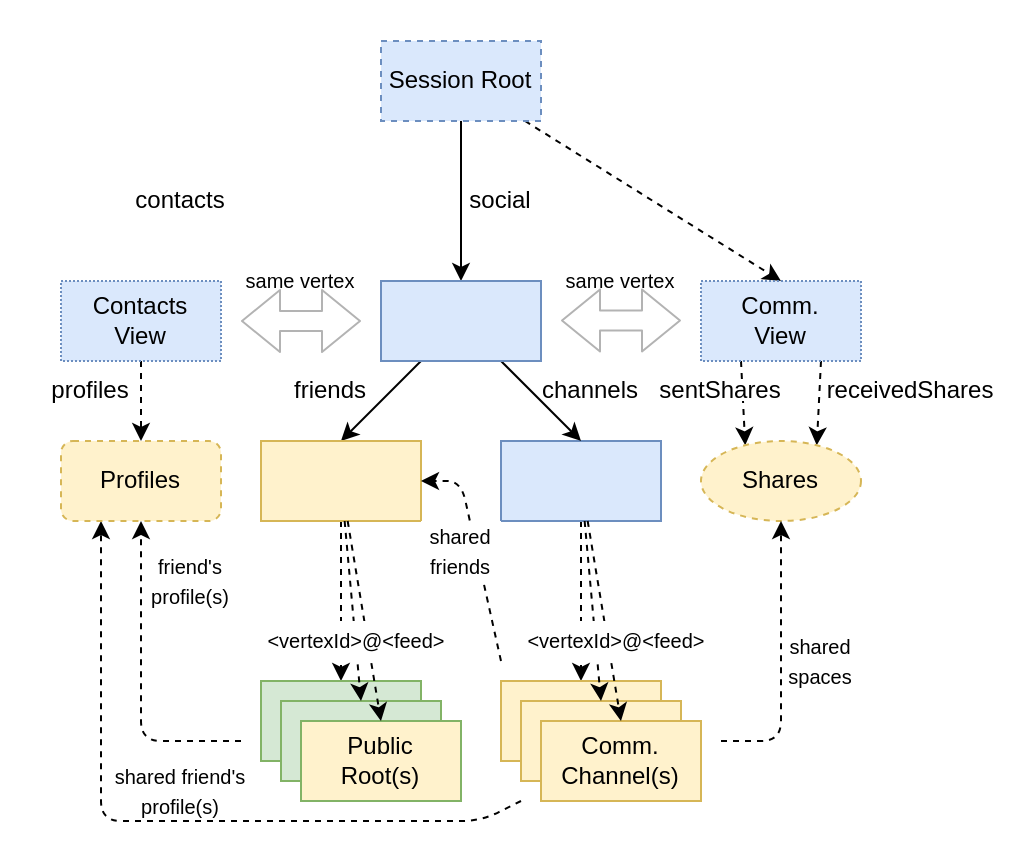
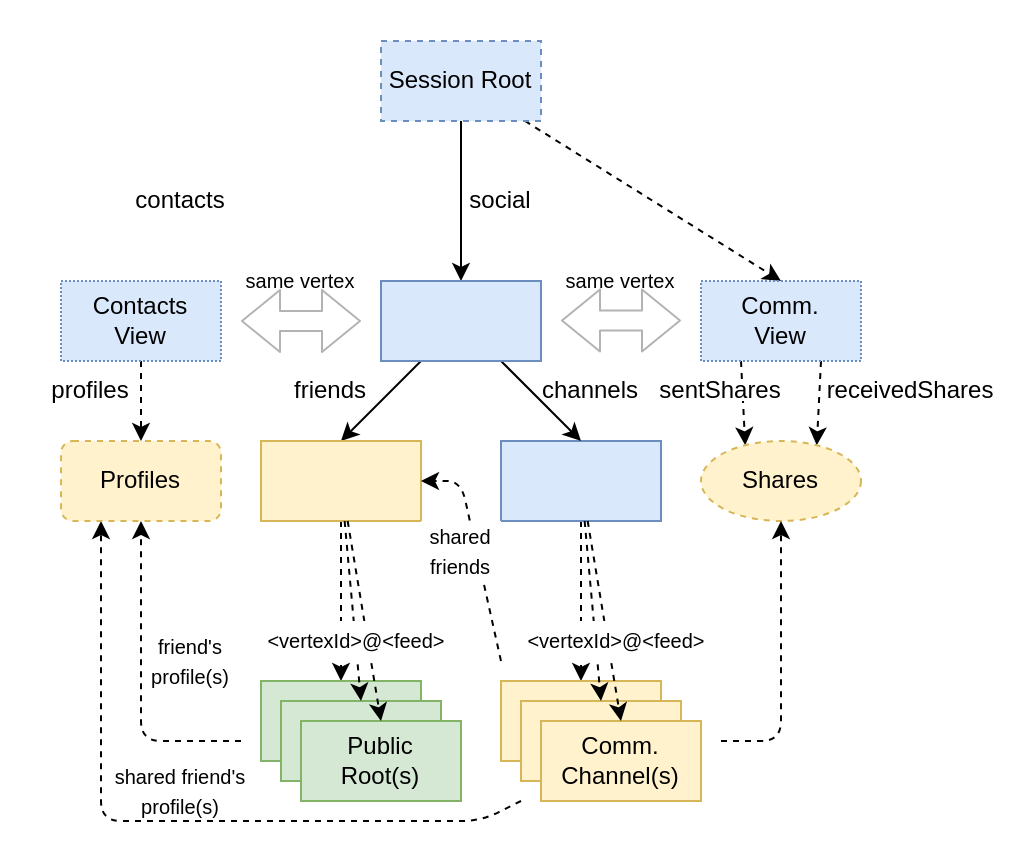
  <mxCell id="0" />
  <mxCell id="1" parent="0" />
  <mxCell id="2" value="" style="endArrow=classic;html=1;dashed=1;strokeColor=#000000;fillColor=none;entryX=0.25;entryY=1;entryDx=0;entryDy=0;" parent="1" target="32" edge="1"><mxGeometry width="50" height="50" relative="1" as="geometry"><mxPoint x="260" y="400" as="sourcePoint" /><mxPoint x="270" y="210" as="targetPoint" /><Array as="points"><mxPoint x="240" y="410" /><mxPoint x="50" y="410" /></Array></mxGeometry></mxCell>
  <mxCell id="3" style="edgeStyle=orthogonalEdgeStyle;rounded=0;orthogonalLoop=1;jettySize=auto;html=1;entryX=0.5;entryY=0;entryDx=0;entryDy=0;" parent="1" source="5" target="19" edge="1"><mxGeometry relative="1" as="geometry" /></mxCell>
  <mxCell id="4" style="edgeStyle=none;rounded=0;orthogonalLoop=1;jettySize=auto;html=1;entryX=0.5;entryY=0;entryDx=0;entryDy=0;dashed=1;" parent="1" source="5" target="25" edge="1"><mxGeometry relative="1" as="geometry" /></mxCell>
  <mxCell id="5" value="Session Root" style="rounded=0;whiteSpace=wrap;html=1;fillColor=#dae8fc;strokeColor=#6c8ebf;dashed=1;" parent="1" vertex="1"><mxGeometry x="190" y="20" width="80" height="40" as="geometry" /></mxCell>
  <mxCell id="6" style="rounded=0;orthogonalLoop=1;jettySize=auto;html=1;entryX=0.5;entryY=0;entryDx=0;entryDy=0;dashed=1;" parent="1" source="7" target="9" edge="1"><mxGeometry relative="1" as="geometry" /></mxCell>
  <mxCell id="7" value="" style="rounded=0;whiteSpace=wrap;html=1;fillColor=#dae8fc;strokeColor=#6c8ebf;" parent="1" vertex="1"><mxGeometry x="250" y="220" width="80" height="40" as="geometry" /></mxCell>
  <mxCell id="8" value="social" style="text;html=1;strokeColor=none;fillColor=none;align=center;verticalAlign=middle;whiteSpace=wrap;rounded=0;" parent="1" vertex="1"><mxGeometry x="230" y="90" width="40" height="20" as="geometry" /></mxCell>
  <mxCell id="9" value="" style="rounded=0;whiteSpace=wrap;html=1;fillColor=#fff2cc;strokeColor=#d6b656;" parent="1" vertex="1"><mxGeometry x="250" y="340" width="80" height="40" as="geometry" /></mxCell>
  <mxCell id="10" value="" style="rounded=0;whiteSpace=wrap;html=1;fillColor=#fff2cc;strokeColor=#d6b656;" parent="1" vertex="1"><mxGeometry x="260" y="350" width="80" height="40" as="geometry" /></mxCell>
  <mxCell id="11" value="Comm. Channel(s)" style="rounded=0;whiteSpace=wrap;html=1;fillColor=#fff2cc;strokeColor=#d6b656;" parent="1" vertex="1"><mxGeometry x="270" y="360" width="80" height="40" as="geometry" /></mxCell>
  <mxCell id="12" style="edgeStyle=none;rounded=0;orthogonalLoop=1;jettySize=auto;html=1;entryX=0.5;entryY=0;entryDx=0;entryDy=0;dashed=1;" parent="1" source="7" target="11" edge="1"><mxGeometry relative="1" as="geometry" /></mxCell>
  <mxCell id="13" style="edgeStyle=none;rounded=0;orthogonalLoop=1;jettySize=auto;html=1;entryX=0.5;entryY=0;entryDx=0;entryDy=0;dashed=1;" parent="1" source="7" target="10" edge="1"><mxGeometry relative="1" as="geometry" /></mxCell>
  <mxCell id="14" value="&lt;span style=&quot;font-size: 10px&quot;&gt;&amp;lt;vertexId&amp;gt;@&amp;lt;feed&amp;gt;&lt;/span&gt;" style="text;html=1;strokeColor=none;align=center;verticalAlign=middle;whiteSpace=wrap;rounded=0;fillColor=#ffffff;" parent="1" vertex="1"><mxGeometry x="250" y="310" width="116" height="20" as="geometry" /></mxCell>
  <mxCell id="15" style="edgeStyle=none;rounded=0;orthogonalLoop=1;jettySize=auto;html=1;entryX=0.5;entryY=0;entryDx=0;entryDy=0;dashed=1;strokeColor=#000000;fillColor=none;" parent="1" source="16" target="32" edge="1"><mxGeometry relative="1" as="geometry" /></mxCell>
  <mxCell id="16" value="Contacts&lt;br&gt;View" style="rounded=0;whiteSpace=wrap;html=1;fillColor=#dae8fc;dashed=1;dashPattern=1 1;strokeColor=#6c8ebf;" parent="1" vertex="1"><mxGeometry x="30" y="140" width="80" height="40" as="geometry" /></mxCell>
  <mxCell id="17" style="edgeStyle=none;rounded=0;orthogonalLoop=1;jettySize=auto;html=1;entryX=0.5;entryY=0;entryDx=0;entryDy=0;" parent="1" source="19" target="7" edge="1"><mxGeometry relative="1" as="geometry" /></mxCell>
  <mxCell id="18" style="edgeStyle=none;rounded=0;orthogonalLoop=1;jettySize=auto;html=1;entryX=0.5;entryY=0;entryDx=0;entryDy=0;" parent="1" source="19" target="22" edge="1"><mxGeometry relative="1" as="geometry" /></mxCell>
  <mxCell id="19" value="" style="rounded=0;whiteSpace=wrap;html=1;fillColor=#dae8fc;strokeColor=#6c8ebf;" parent="1" vertex="1"><mxGeometry x="190" y="140" width="80" height="40" as="geometry" /></mxCell>
  <mxCell id="20" value="channels" style="text;html=1;strokeColor=none;fillColor=none;align=center;verticalAlign=middle;whiteSpace=wrap;rounded=0;" parent="1" vertex="1"><mxGeometry x="270" y="190" width="50" height="10" as="geometry" /></mxCell>
  <mxCell id="21" style="edgeStyle=none;rounded=0;orthogonalLoop=1;jettySize=auto;html=1;entryX=0.5;entryY=0;entryDx=0;entryDy=0;dashed=1;strokeColor=#000000;fillColor=none;" parent="1" source="22" target="36" edge="1"><mxGeometry relative="1" as="geometry" /></mxCell>
  <mxCell id="22" value="" style="rounded=0;whiteSpace=wrap;html=1;fillColor=#fff2cc;strokeColor=#d6b656;" parent="1" vertex="1"><mxGeometry x="130" y="220" width="80" height="40" as="geometry" /></mxCell>
  <mxCell id="23" style="edgeStyle=none;rounded=0;orthogonalLoop=1;jettySize=auto;html=1;entryX=0.25;entryY=0;entryDx=0;entryDy=0;dashed=1;strokeColor=#000000;fillColor=none;exitX=0.25;exitY=1;exitDx=0;exitDy=0;" parent="1" source="25" target="31" edge="1"><mxGeometry relative="1" as="geometry" /></mxCell>
  <mxCell id="24" style="edgeStyle=none;rounded=0;orthogonalLoop=1;jettySize=auto;html=1;entryX=0.75;entryY=0;entryDx=0;entryDy=0;dashed=1;fontSize=10;exitX=0.75;exitY=1;exitDx=0;exitDy=0;" edge="1" parent="1" source="25" target="31"><mxGeometry relative="1" as="geometry" /></mxCell>
  <mxCell id="25" value="Comm.&lt;br&gt;View" style="rounded=0;whiteSpace=wrap;html=1;fillColor=#dae8fc;dashed=1;dashPattern=1 1;strokeColor=#6c8ebf;" parent="1" vertex="1"><mxGeometry x="350" y="140" width="80" height="40" as="geometry" /></mxCell>
  <mxCell id="26" value="" style="shape=flexArrow;endArrow=classic;startArrow=classic;html=1;strokeColor=#B3B3B3;" parent="1" edge="1"><mxGeometry width="50" height="50" relative="1" as="geometry"><mxPoint x="120" y="160" as="sourcePoint" /><mxPoint x="180" y="160" as="targetPoint" /></mxGeometry></mxCell>
  <mxCell id="27" value="" style="shape=flexArrow;endArrow=classic;startArrow=classic;html=1;strokeColor=#B3B3B3;" parent="1" edge="1"><mxGeometry width="50" height="50" relative="1" as="geometry"><mxPoint x="280" y="159.71" as="sourcePoint" /><mxPoint x="340" y="159.71" as="targetPoint" /></mxGeometry></mxCell>
  <mxCell id="28" value="contacts" style="text;html=1;strokeColor=none;fillColor=none;align=center;verticalAlign=middle;whiteSpace=wrap;rounded=0;dashed=1;dashPattern=1 1;" parent="1" vertex="1"><mxGeometry x="70" y="90" width="40" height="20" as="geometry" /></mxCell>
  <mxCell id="29" value="&lt;font style=&quot;font-size: 10px&quot;&gt;same vertex&lt;/font&gt;" style="text;html=1;strokeColor=none;fillColor=none;align=center;verticalAlign=middle;whiteSpace=wrap;rounded=0;dashed=1;dashPattern=1 1;" parent="1" vertex="1"><mxGeometry x="110" y="130" width="80" height="20" as="geometry" /></mxCell>
  <mxCell id="30" value="&lt;font style=&quot;font-size: 10px&quot;&gt;same vertex&lt;/font&gt;" style="text;html=1;strokeColor=none;fillColor=none;align=center;verticalAlign=middle;whiteSpace=wrap;rounded=0;dashed=1;dashPattern=1 1;" parent="1" vertex="1"><mxGeometry x="270" y="130" width="80" height="20" as="geometry" /></mxCell>
  <mxCell id="31" value="Shares" style="ellipse;whiteSpace=wrap;html=1;fillColor=#fff2cc;dashed=1;strokeColor=#d6b656;" parent="1" vertex="1"><mxGeometry x="350" y="220" width="80" height="40" as="geometry" /></mxCell>
  <mxCell id="32" value="Profiles" style="rounded=1;whiteSpace=wrap;html=1;fillColor=#fff2cc;dashed=1;strokeColor=#d6b656;" parent="1" vertex="1"><mxGeometry x="30" y="220" width="80" height="40" as="geometry" /></mxCell>
  <mxCell id="33" value="friends" style="text;html=1;strokeColor=none;fillColor=none;align=center;verticalAlign=middle;whiteSpace=wrap;rounded=0;dashed=1;" parent="1" vertex="1"><mxGeometry x="140" y="190" width="50" height="10" as="geometry" /></mxCell>
  <mxCell id="34" value="" style="endArrow=classic;html=1;dashed=1;strokeColor=#000000;fillColor=none;entryX=0.5;entryY=1;entryDx=0;entryDy=0;" parent="1" target="32" edge="1"><mxGeometry width="50" height="50" relative="1" as="geometry"><mxPoint x="120" y="370" as="sourcePoint" /><mxPoint x="270" y="160" as="targetPoint" /><Array as="points"><mxPoint x="70" y="370" /></Array></mxGeometry></mxCell>
  <mxCell id="35" value="" style="endArrow=classic;html=1;dashed=1;strokeColor=#000000;fillColor=none;entryX=0.5;entryY=1;entryDx=0;entryDy=0;" parent="1" target="31" edge="1"><mxGeometry width="50" height="50" relative="1" as="geometry"><mxPoint x="360" y="370" as="sourcePoint" /><mxPoint x="270" y="160" as="targetPoint" /><Array as="points"><mxPoint x="390" y="370" /></Array></mxGeometry></mxCell>
  <mxCell id="36" value="" style="rounded=0;whiteSpace=wrap;html=1;fillColor=#d5e8d4;strokeColor=#82b366;" parent="1" vertex="1"><mxGeometry x="130" y="340" width="80" height="40" as="geometry" /></mxCell>
  <mxCell id="37" value="" style="rounded=0;whiteSpace=wrap;html=1;fillColor=#d5e8d4;strokeColor=#82b366;" parent="1" vertex="1"><mxGeometry x="140" y="350" width="80" height="40" as="geometry" /></mxCell>
- <mxCell id="38" value="Public&lt;br&gt;Root(s)" style="rounded=0;whiteSpace=wrap;html=1;fillColor=#fff2cc;strokeColor=#82b366;" parent="1" vertex="1"><mxGeometry x="150" y="360" width="80" height="40" as="geometry" /></mxCell>
+ <mxCell id="38" value="Public&lt;br&gt;Root(s)" style="rounded=0;whiteSpace=wrap;html=1;fillColor=#d5e8d4;strokeColor=#82b366;" parent="1" vertex="1"><mxGeometry x="150" y="360" width="80" height="40" as="geometry" /></mxCell>
  <mxCell id="39" style="edgeStyle=none;rounded=0;orthogonalLoop=1;jettySize=auto;html=1;entryX=0.5;entryY=0;entryDx=0;entryDy=0;dashed=1;strokeColor=#000000;fillColor=none;" parent="1" source="22" target="37" edge="1"><mxGeometry relative="1" as="geometry" /></mxCell>
- <mxCell id="40" value="&lt;font style=&quot;font-size: 10px&quot;&gt;friend's profile(s)&lt;/font&gt;" style="text;html=1;strokeColor=none;fillColor=none;align=center;verticalAlign=middle;whiteSpace=wrap;rounded=0;dashed=1;" parent="1" vertex="1"><mxGeometry x="70" y="280" width="50" height="20" as="geometry" /></mxCell>
+ <mxCell id="40" value="&lt;font style=&quot;font-size: 10px&quot;&gt;friend's profile(s)&lt;/font&gt;" style="text;html=1;strokeColor=none;fillColor=none;align=center;verticalAlign=middle;whiteSpace=wrap;rounded=0;dashed=1;" parent="1" vertex="1"><mxGeometry x="70" y="320" width="50" height="20" as="geometry" /></mxCell>
  <mxCell id="41" value="&lt;font style=&quot;font-size: 10px&quot;&gt;shared friend's profile(s)&lt;/font&gt;" style="text;html=1;strokeColor=none;fillColor=none;align=center;verticalAlign=middle;whiteSpace=wrap;rounded=0;dashed=1;" parent="1" vertex="1"><mxGeometry x="50" y="380" width="80" height="30" as="geometry" /></mxCell>
  <mxCell id="42" value="profiles" style="text;html=1;strokeColor=none;fillColor=none;align=center;verticalAlign=middle;whiteSpace=wrap;rounded=0;dashed=1;" parent="1" vertex="1"><mxGeometry x="20" y="190" width="50" height="10" as="geometry" /></mxCell>
  <mxCell id="43" value="sentShares" style="text;html=1;strokeColor=none;align=center;verticalAlign=middle;whiteSpace=wrap;rounded=0;dashed=1;fillColor=#ffffff;" parent="1" vertex="1"><mxGeometry x="330" y="190" width="60" height="10" as="geometry" /></mxCell>
  <mxCell id="44" value="" style="endArrow=classic;html=1;dashed=1;strokeColor=#000000;fillColor=none;entryX=1;entryY=0.5;entryDx=0;entryDy=0;" parent="1" target="22" edge="1"><mxGeometry width="50" height="50" relative="1" as="geometry"><mxPoint x="250" y="330" as="sourcePoint" /><mxPoint x="270" y="190" as="targetPoint" /><Array as="points"><mxPoint x="230" y="240" /></Array></mxGeometry></mxCell>
  <mxCell id="45" value="&lt;font style=&quot;font-size: 10px&quot;&gt;shared friends&lt;/font&gt;" style="text;html=1;strokeColor=none;align=center;verticalAlign=middle;whiteSpace=wrap;rounded=0;dashed=1;fillColor=#ffffff;" parent="1" vertex="1"><mxGeometry x="210" y="260" width="40" height="30" as="geometry" /></mxCell>
- <mxCell id="46" value="&lt;font style=&quot;font-size: 10px&quot;&gt;shared spaces&lt;/font&gt;" style="text;html=1;strokeColor=none;fillColor=none;align=center;verticalAlign=middle;whiteSpace=wrap;rounded=0;dashed=1;" parent="1" vertex="1"><mxGeometry x="390" y="315" width="40" height="30" as="geometry" /></mxCell>
  <mxCell id="47" style="edgeStyle=none;rounded=0;orthogonalLoop=1;jettySize=auto;html=1;entryX=0.5;entryY=0;entryDx=0;entryDy=0;dashed=1;strokeColor=#000000;fillColor=none;" parent="1" source="22" target="38" edge="1"><mxGeometry relative="1" as="geometry"><mxPoint x="174.116" y="260" as="sourcePoint" /><mxPoint x="195.04" y="361.68" as="targetPoint" /></mxGeometry></mxCell>
  <mxCell id="48" value="&lt;span style=&quot;font-size: 10px&quot;&gt;&amp;lt;vertexId&amp;gt;@&amp;lt;feed&amp;gt;&lt;/span&gt;" style="text;html=1;strokeColor=none;align=center;verticalAlign=middle;whiteSpace=wrap;rounded=0;fillColor=#ffffff;" parent="1" vertex="1"><mxGeometry x="120" y="310" width="116" height="20" as="geometry" /></mxCell>
  <mxCell id="49" value="receivedShares" style="text;html=1;strokeColor=none;fillColor=none;align=center;verticalAlign=middle;whiteSpace=wrap;rounded=0;dashed=1;dashPattern=1 1;fontSize=12;" vertex="1" parent="1"><mxGeometry x="420" y="190" width="70" height="10" as="geometry" /></mxCell>
